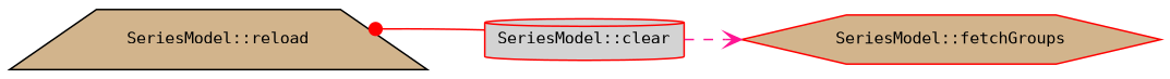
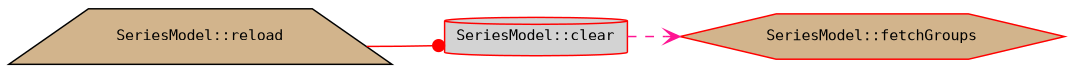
  digraph {
    fontname="DejaVu Sans Mono"
    rankdir=LR
    node [color=red fillcolor=tan fontname="DejaVu Sans Mono" fontsize=10 style=filled]
    edge [fontname="DejaVu Sans Mono" fontsize=10 labelfontname=Helvetica labelfontsize=10]
    n1 [color=black fontcolor=black height=0.2 label="SeriesModel::reload" shape=trapezium width=0.4]
    n2 [fillcolor=lightgrey height=0.2 label="SeriesModel::clear" shape=cylinder width=0.4]
    n3 [height=0.2 label="SeriesModel::fetchGroups" shape=hexagon width=0.4]
-   n2 -> n1 [arrowhead=dot color=red style=solid]
+   n1 -> n2 [arrowhead=dot color=red style=solid]
    n2 -> n3 [arrowhead=vee color=deeppink style=dashed]
  }
